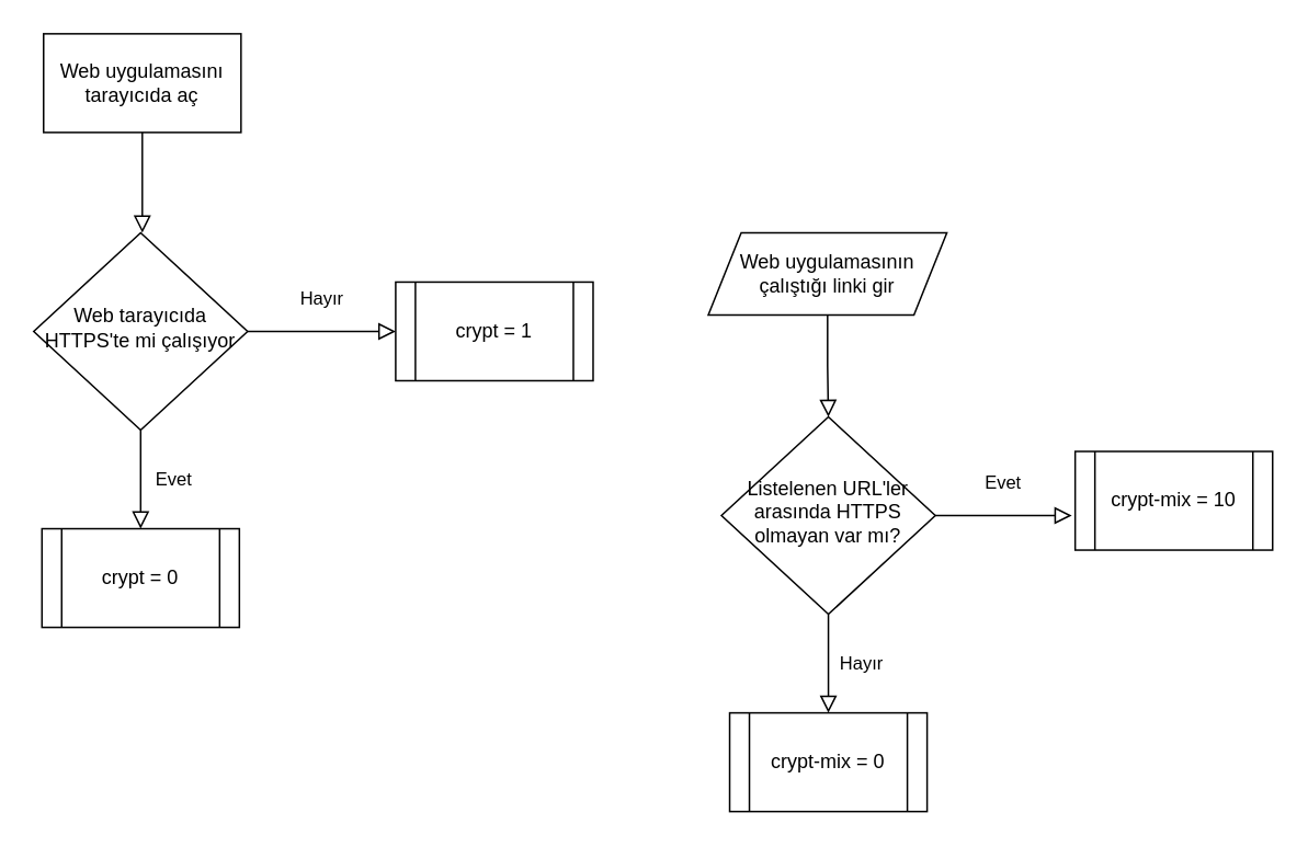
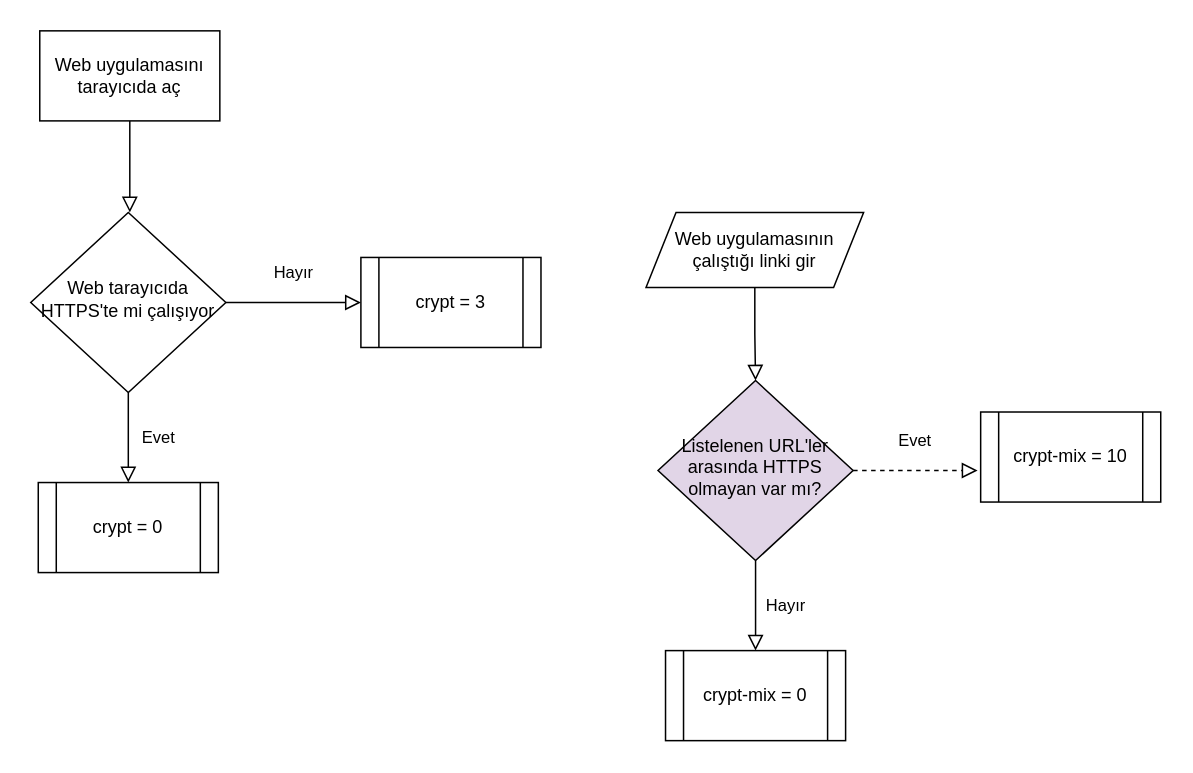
  <mxCell id="0" />
  <mxCell id="1" parent="0" />
  <mxCell id="2" value="Evet" style="rounded=0;html=1;jettySize=auto;orthogonalLoop=1;fontSize=11;endArrow=block;endFill=0;endSize=8;strokeWidth=1;shadow=0;labelBackgroundColor=none;edgeStyle=orthogonalEdgeStyle;" parent="1" edge="1"><mxGeometry y="20" relative="1" as="geometry"><mxPoint as="offset" /><mxPoint x="85" y="261" as="sourcePoint" /><mxPoint x="85" y="321" as="targetPoint" /></mxGeometry></mxCell>
  <mxCell id="3" value="Web tarayıcıda HTTPS'te mi çalışıyor" style="rhombus;whiteSpace=wrap;html=1;shadow=0;fontFamily=Helvetica;fontSize=12;align=center;strokeWidth=1;spacing=6;spacingTop=-4;" parent="1" vertex="1"><mxGeometry x="20" y="141" width="130" height="120" as="geometry" /></mxCell>
- <mxCell id="4" value="crypt = 1" style="shape=process;whiteSpace=wrap;html=1;backgroundOutline=1;" parent="1" vertex="1"><mxGeometry x="240" y="171" width="120" height="60" as="geometry" /></mxCell>
+ <mxCell id="4" value="crypt = 3" style="shape=process;whiteSpace=wrap;html=1;backgroundOutline=1;" parent="1" vertex="1"><mxGeometry x="240" y="171" width="120" height="60" as="geometry" /></mxCell>
  <mxCell id="5" value="Hayır" style="rounded=0;html=1;jettySize=auto;orthogonalLoop=1;fontSize=11;endArrow=block;endFill=0;endSize=8;strokeWidth=1;shadow=0;labelBackgroundColor=none;edgeStyle=orthogonalEdgeStyle;exitX=1;exitY=0.5;exitDx=0;exitDy=0;entryX=0;entryY=0.5;entryDx=0;entryDy=0;" parent="1" source="3" target="4" edge="1"><mxGeometry y="20" relative="1" as="geometry"><mxPoint as="offset" /><mxPoint x="150" y="211" as="sourcePoint" /><mxPoint x="240" y="211" as="targetPoint" /></mxGeometry></mxCell>
  <mxCell id="6" value="crypt = 0" style="shape=process;whiteSpace=wrap;html=1;backgroundOutline=1;" parent="1" vertex="1"><mxGeometry x="25" y="321" width="120" height="60" as="geometry" /></mxCell>
  <mxCell id="7" value="Hayır" style="rounded=0;html=1;jettySize=auto;orthogonalLoop=1;fontSize=11;endArrow=block;endFill=0;endSize=8;strokeWidth=1;shadow=0;labelBackgroundColor=none;edgeStyle=orthogonalEdgeStyle;" parent="1" edge="1"><mxGeometry y="20" relative="1" as="geometry"><mxPoint as="offset" /><mxPoint x="503" y="373" as="sourcePoint" /><mxPoint x="503" y="433" as="targetPoint" /></mxGeometry></mxCell>
- <mxCell id="8" value="Listelenen URL'ler arasında HTTPS olmayan var mı?" style="rhombus;whiteSpace=wrap;html=1;shadow=0;fontFamily=Helvetica;fontSize=12;align=center;strokeWidth=1;spacing=6;spacingTop=-4;" parent="1" vertex="1"><mxGeometry x="438" y="253" width="130" height="120" as="geometry" /></mxCell>
+ <mxCell id="8" value="Listelenen URL'ler arasında HTTPS olmayan var mı?" style="rhombus;whiteSpace=wrap;html=1;shadow=0;fontFamily=Helvetica;fontSize=12;align=center;strokeWidth=1;spacing=6;spacingTop=-4;fillColor=#e1d5e7;" parent="1" vertex="1"><mxGeometry x="438" y="253" width="130" height="120" as="geometry" /></mxCell>
  <mxCell id="9" value="crypt-mix = 10" style="shape=process;whiteSpace=wrap;html=1;backgroundOutline=1;" parent="1" vertex="1"><mxGeometry x="653" y="274" width="120" height="60" as="geometry" /></mxCell>
- <mxCell id="10" value="Evet" style="rounded=0;html=1;jettySize=auto;orthogonalLoop=1;fontSize=11;endArrow=block;endFill=0;endSize=8;strokeWidth=1;shadow=0;labelBackgroundColor=none;edgeStyle=orthogonalEdgeStyle;entryX=-0.017;entryY=0.65;entryDx=0;entryDy=0;entryPerimeter=0;exitX=1;exitY=0.5;exitDx=0;exitDy=0;" parent="1" source="8" target="9" edge="1"><mxGeometry y="20" relative="1" as="geometry"><mxPoint as="offset" /><mxPoint x="573" y="308" as="sourcePoint" /><mxPoint x="623" y="318" as="targetPoint" /></mxGeometry></mxCell>
+ <mxCell id="10" value="Evet" style="rounded=0;html=1;jettySize=auto;orthogonalLoop=1;fontSize=11;endArrow=block;endFill=0;endSize=8;strokeWidth=1;shadow=0;labelBackgroundColor=none;edgeStyle=orthogonalEdgeStyle;entryX=-0.017;entryY=0.65;entryDx=0;entryDy=0;entryPerimeter=0;exitX=1;exitY=0.5;exitDx=0;exitDy=0;dashed=1;" parent="1" source="8" target="9" edge="1"><mxGeometry y="20" relative="1" as="geometry"><mxPoint as="offset" /><mxPoint x="573" y="308" as="sourcePoint" /><mxPoint x="623" y="318" as="targetPoint" /></mxGeometry></mxCell>
  <mxCell id="11" value="crypt-mix = 0" style="shape=process;whiteSpace=wrap;html=1;backgroundOutline=1;" parent="1" vertex="1"><mxGeometry x="443" y="433" width="120" height="60" as="geometry" /></mxCell>
  <mxCell id="12" value="" style="rounded=0;html=1;jettySize=auto;orthogonalLoop=1;fontSize=11;endArrow=block;endFill=0;endSize=8;strokeWidth=1;shadow=0;labelBackgroundColor=none;edgeStyle=orthogonalEdgeStyle;entryX=0.5;entryY=0;entryDx=0;entryDy=0;exitX=0.5;exitY=1;exitDx=0;exitDy=0;" parent="1" source="13" target="8" edge="1"><mxGeometry y="20" relative="1" as="geometry"><mxPoint as="offset" /><mxPoint x="480" y="228" as="sourcePoint" /><mxPoint x="563" y="228" as="targetPoint" /></mxGeometry></mxCell>
  <mxCell id="13" value="Web uygulamasının çalıştığı linki gir" style="shape=parallelogram;perimeter=parallelogramPerimeter;whiteSpace=wrap;html=1;fixedSize=1;" parent="1" vertex="1"><mxGeometry x="430" y="141" width="145" height="50" as="geometry" /></mxCell>
  <mxCell id="14" value="Web uygulamasını tarayıcıda aç" style="whiteSpace=wrap;html=1;rounded=0;" parent="1" vertex="1"><mxGeometry x="26" y="20" width="120" height="60" as="geometry" /></mxCell>
  <mxCell id="15" value="" style="rounded=0;html=1;jettySize=auto;orthogonalLoop=1;fontSize=11;endArrow=block;endFill=0;endSize=8;strokeWidth=1;shadow=0;labelBackgroundColor=none;edgeStyle=orthogonalEdgeStyle;entryX=0.5;entryY=0;entryDx=0;entryDy=0;exitX=0.5;exitY=1;exitDx=0;exitDy=0;" parent="1" source="14" edge="1"><mxGeometry y="20" relative="1" as="geometry"><mxPoint as="offset" /><mxPoint x="236.5" y="98" as="sourcePoint" /><mxPoint x="86" y="141" as="targetPoint" /></mxGeometry></mxCell>
